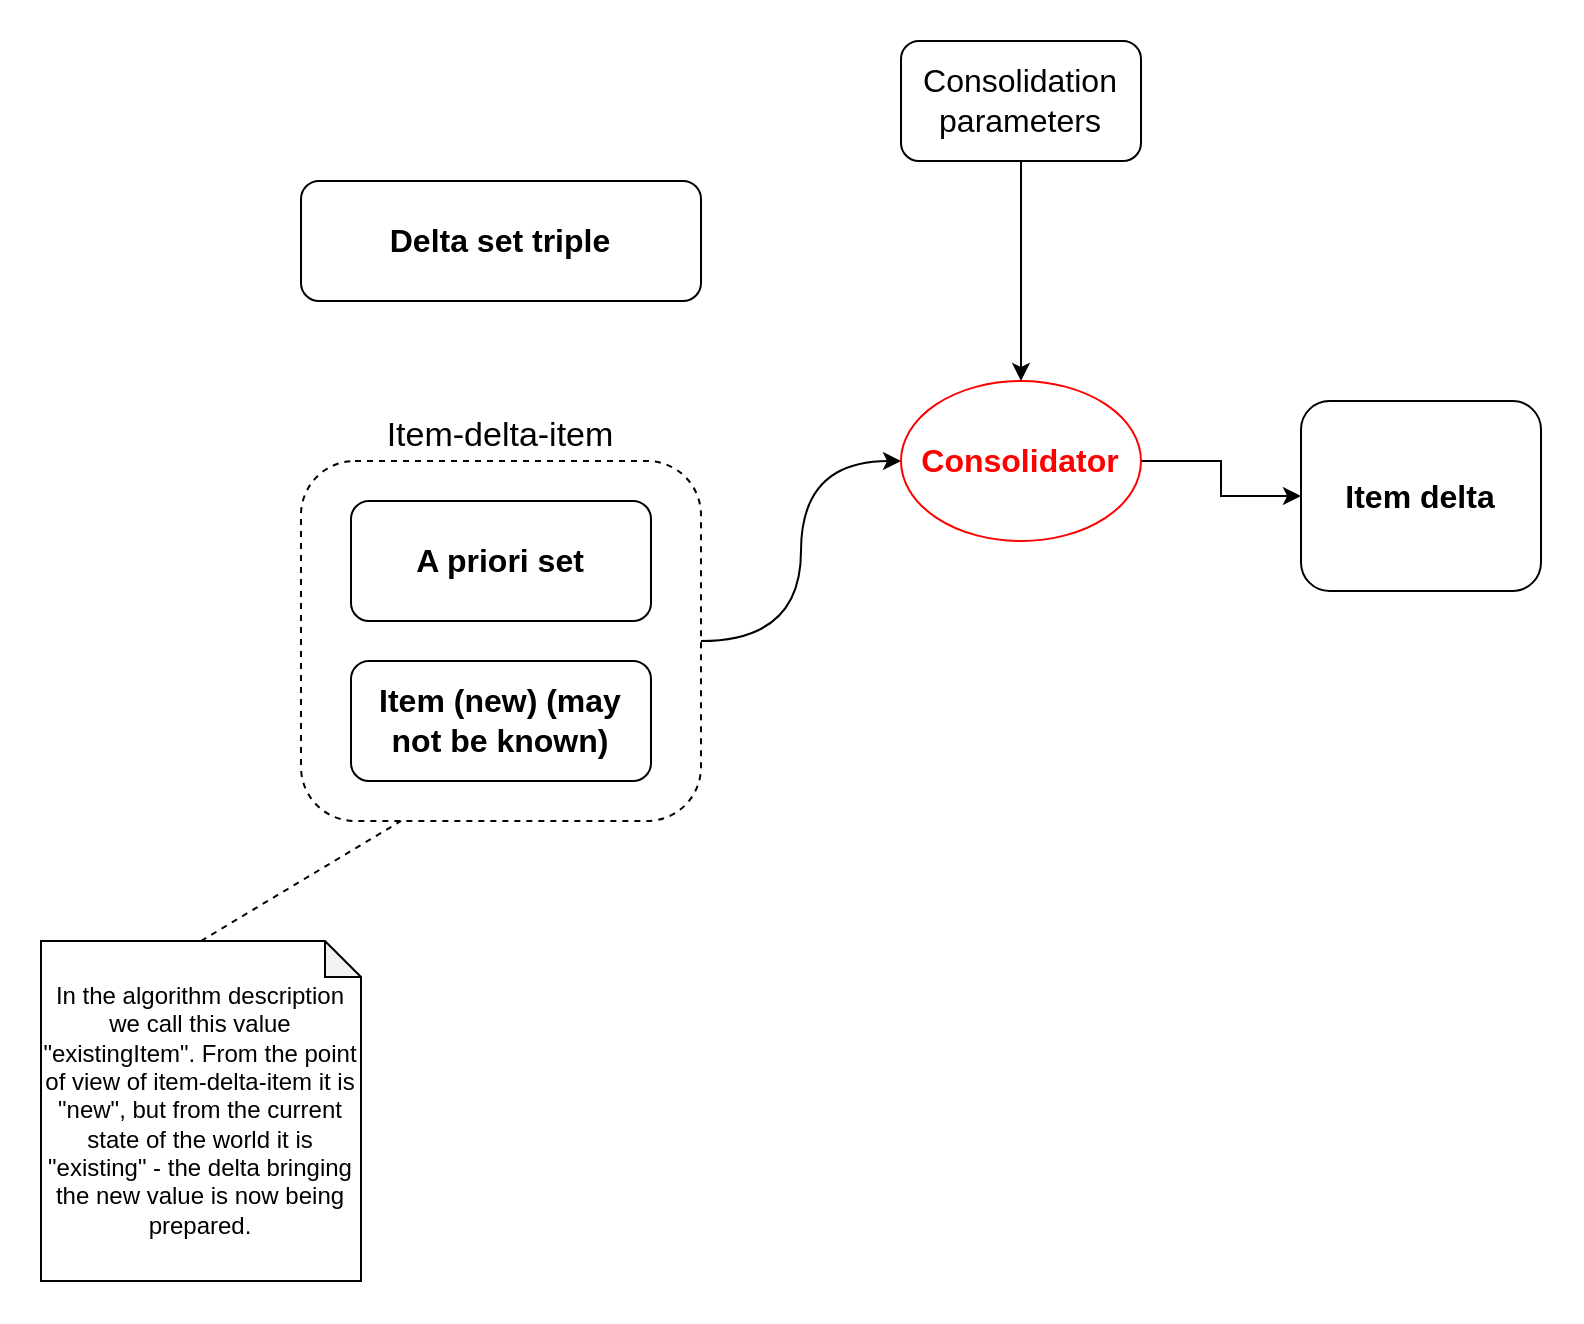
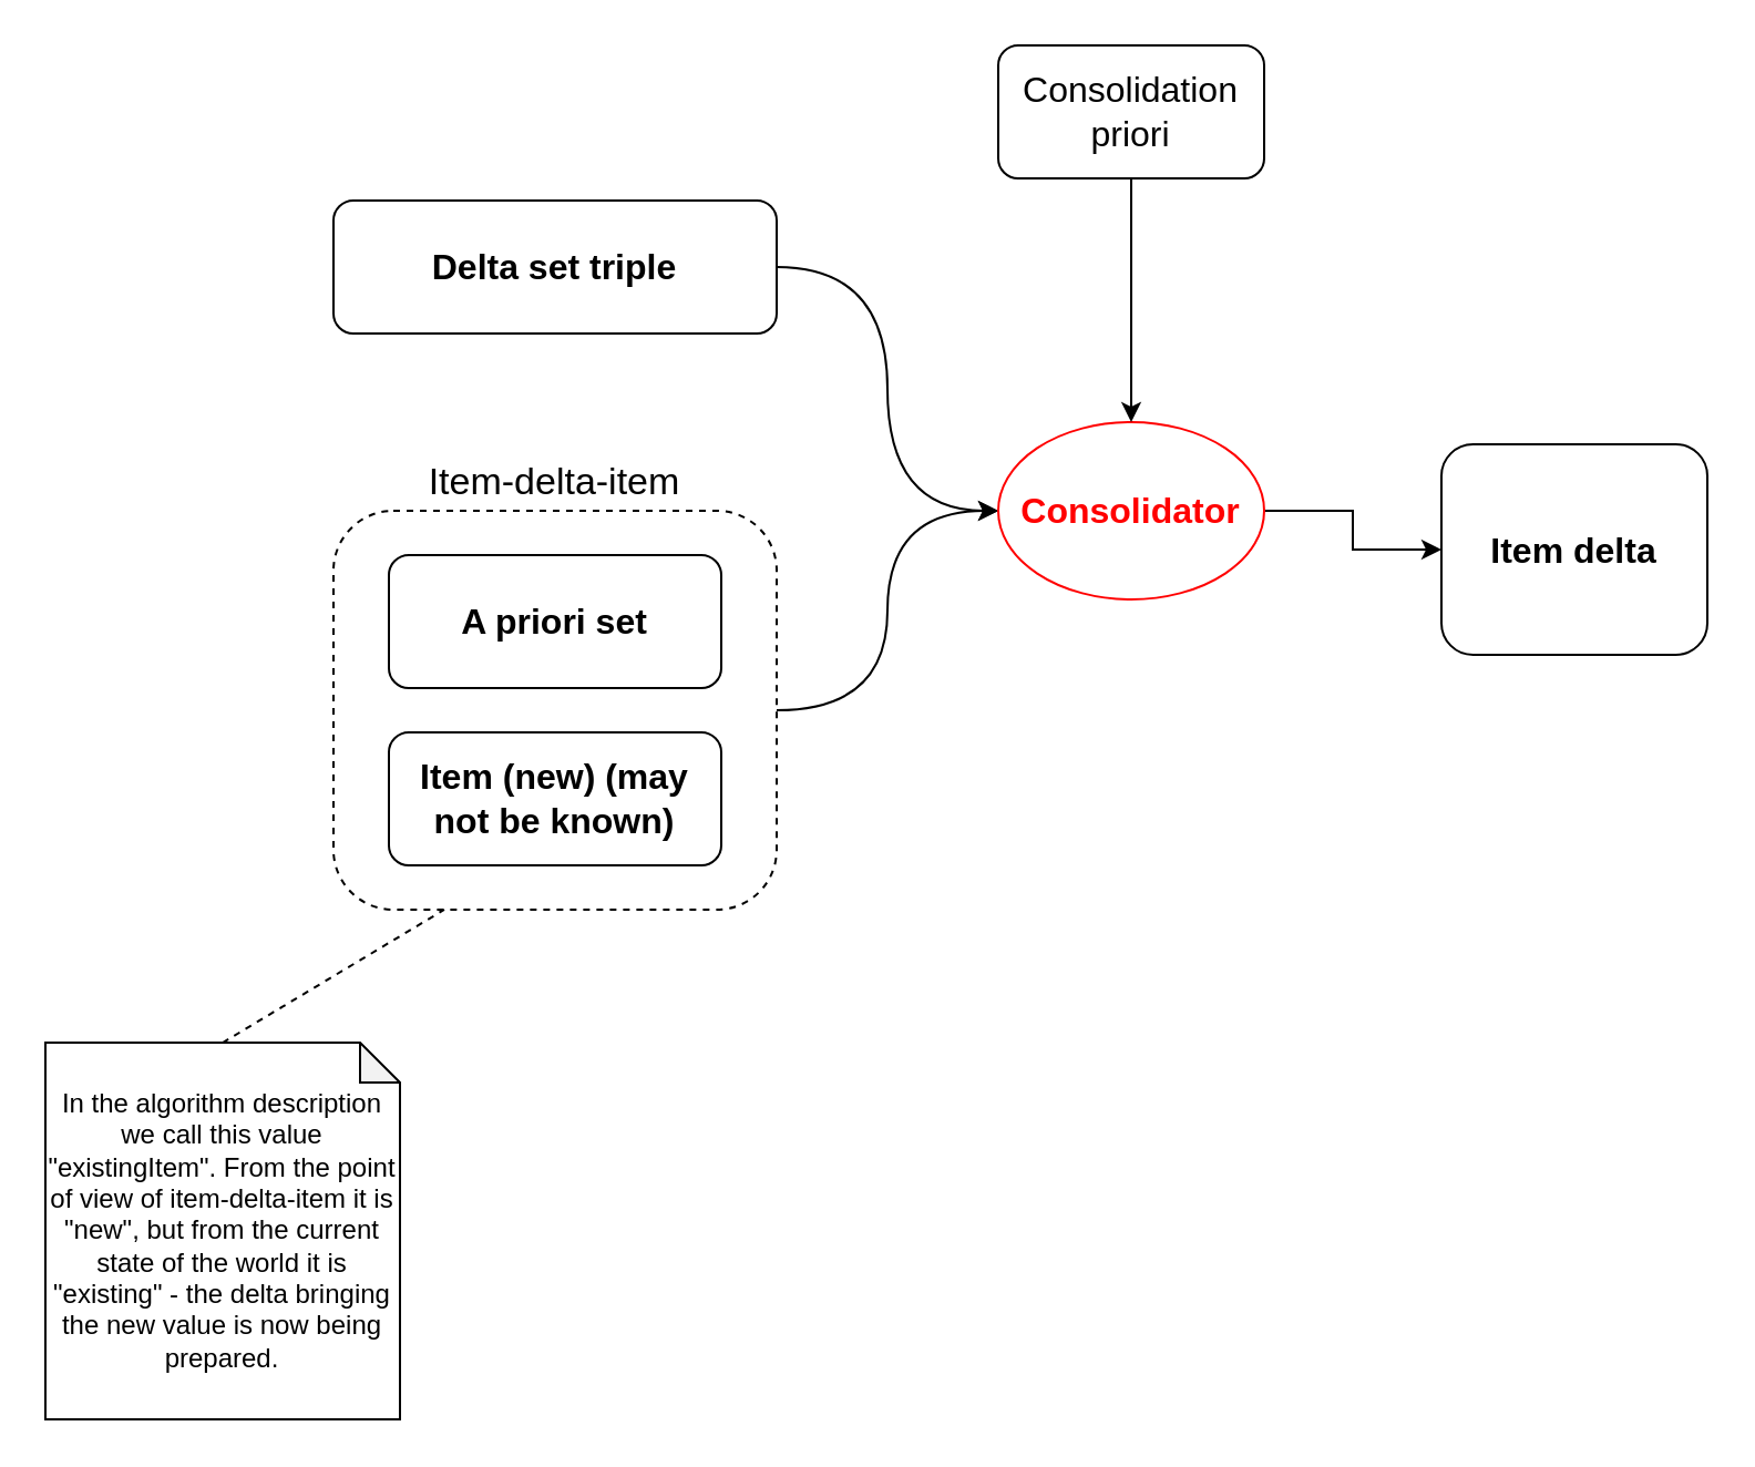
  <mxCell id="0" />
  <mxCell id="1" parent="0" />
  <mxCell id="2" style="edgeStyle=orthogonalEdgeStyle;curved=1;rounded=0;orthogonalLoop=1;jettySize=auto;html=1;exitX=1;exitY=0.5;exitDx=0;exitDy=0;" parent="1" source="3" target="9" edge="1"><mxGeometry relative="1" as="geometry" /></mxCell>
  <mxCell id="3" value="&lt;font style=&quot;font-size: 17px&quot;&gt;Item-delta-item&lt;/font&gt;" style="rounded=1;whiteSpace=wrap;html=1;labelPosition=center;verticalLabelPosition=top;align=center;verticalAlign=bottom;dashed=1;" parent="1" vertex="1"><mxGeometry x="150" y="230" width="200" height="180" as="geometry" /></mxCell>
  <mxCell id="4" value="Item (new) (may not be known)" style="rounded=1;whiteSpace=wrap;html=1;fontSize=16;fontStyle=1" parent="1" vertex="1"><mxGeometry x="175" y="330" width="150" height="60" as="geometry" /></mxCell>
+ <mxCell id="5" style="edgeStyle=orthogonalEdgeStyle;rounded=0;orthogonalLoop=1;jettySize=auto;html=1;exitX=1;exitY=0.5;exitDx=0;exitDy=0;entryX=0;entryY=0.5;entryDx=0;entryDy=0;curved=1;" parent="1" source="6" target="9" edge="1"><mxGeometry relative="1" as="geometry" /></mxCell>
  <mxCell id="6" value="Delta set triple" style="rounded=1;whiteSpace=wrap;html=1;fontSize=16;fontStyle=1" parent="1" vertex="1"><mxGeometry x="150" y="90" width="200" height="60" as="geometry" /></mxCell>
  <mxCell id="7" value="A priori set" style="rounded=1;whiteSpace=wrap;html=1;fontSize=16;fontStyle=1" parent="1" vertex="1"><mxGeometry x="175" y="250" width="150" height="60" as="geometry" /></mxCell>
  <mxCell id="8" style="edgeStyle=orthogonalEdgeStyle;rounded=0;orthogonalLoop=1;jettySize=auto;html=1;exitX=1;exitY=0.5;exitDx=0;exitDy=0;entryX=0;entryY=0.5;entryDx=0;entryDy=0;" parent="1" source="9" target="12" edge="1"><mxGeometry relative="1" as="geometry" /></mxCell>
  <mxCell id="9" value="&lt;div&gt;Consolidator&lt;/div&gt;" style="ellipse;whiteSpace=wrap;html=1;fontSize=16;fontColor=#FF0000;fontStyle=1;strokeColor=#FF0000;" parent="1" vertex="1"><mxGeometry x="450" y="190" width="120" height="80" as="geometry" /></mxCell>
  <mxCell id="10" style="edgeStyle=orthogonalEdgeStyle;rounded=0;orthogonalLoop=1;jettySize=auto;html=1;exitX=0.5;exitY=1;exitDx=0;exitDy=0;entryX=0.5;entryY=0;entryDx=0;entryDy=0;" parent="1" source="11" target="9" edge="1"><mxGeometry relative="1" as="geometry" /></mxCell>
- <mxCell id="11" value="Consolidation parameters" style="rounded=1;whiteSpace=wrap;html=1;fontSize=16;" parent="1" vertex="1"><mxGeometry x="450" y="20" width="120" height="60" as="geometry" /></mxCell>
+ <mxCell id="11" value="Consolidation priori" style="rounded=1;whiteSpace=wrap;html=1;fontSize=16;" parent="1" vertex="1"><mxGeometry x="450" y="20" width="120" height="60" as="geometry" /></mxCell>
  <mxCell id="12" value="Item delta" style="rounded=1;whiteSpace=wrap;html=1;fontSize=16;fontStyle=1" parent="1" vertex="1"><mxGeometry x="650" y="200" width="120" height="95" as="geometry" /></mxCell>
  <mxCell id="13" style="rounded=0;orthogonalLoop=1;jettySize=auto;html=1;exitX=0.5;exitY=0;exitDx=0;exitDy=0;exitPerimeter=0;entryX=0.25;entryY=1;entryDx=0;entryDy=0;dashed=1;endArrow=none;endFill=0;" parent="1" source="14" target="3" edge="1"><mxGeometry relative="1" as="geometry" /></mxCell>
  <mxCell id="14" value="In the algorithm description we call this value &quot;existingItem&quot;. From the point of view of item-delta-item it is &quot;new&quot;, but from the current state of the world it is &quot;existing&quot; - the delta bringing the new value is now being prepared." style="shape=note;whiteSpace=wrap;html=1;backgroundOutline=1;darkOpacity=0.05;size=18;" parent="1" vertex="1"><mxGeometry x="20" y="470" width="160" height="170" as="geometry" /></mxCell>
